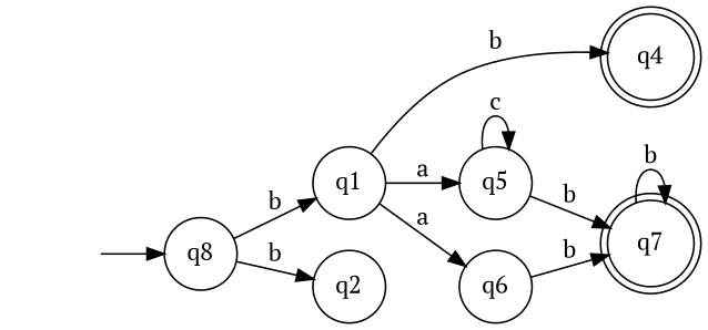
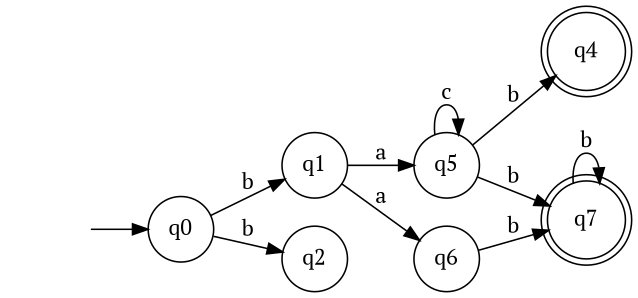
  digraph {
    fontname="PT Serif"
    rankdir=LR
    node [fontname="PT Serif" shape=circle]
    edge [fontname="PT Serif"]
    "" [shape=plaintext]
-   n2 [label=q8]
+   n2 [label=q0]
    n3 [label=q1]
    n4 [label=q2]
    n5 [label=q4 shape=doublecircle]
    n6 [label=q7 shape=doublecircle]
    n7 [label=q6]
    n8 [label=q5]
    "" -> n2
    n2 -> n3 [label=b]
    n2 -> n4 [label=b]
    n3 -> n7 [label=a]
    n3 -> n8 [label=a]
    n6 -> n6 [label=b]
    n7 -> n6 [label=b]
-   n3 -> n5 [label=b]
+   n8 -> n5 [label=b]
    n8 -> n6 [label=b]
    n8 -> n8 [label=c]
  }
